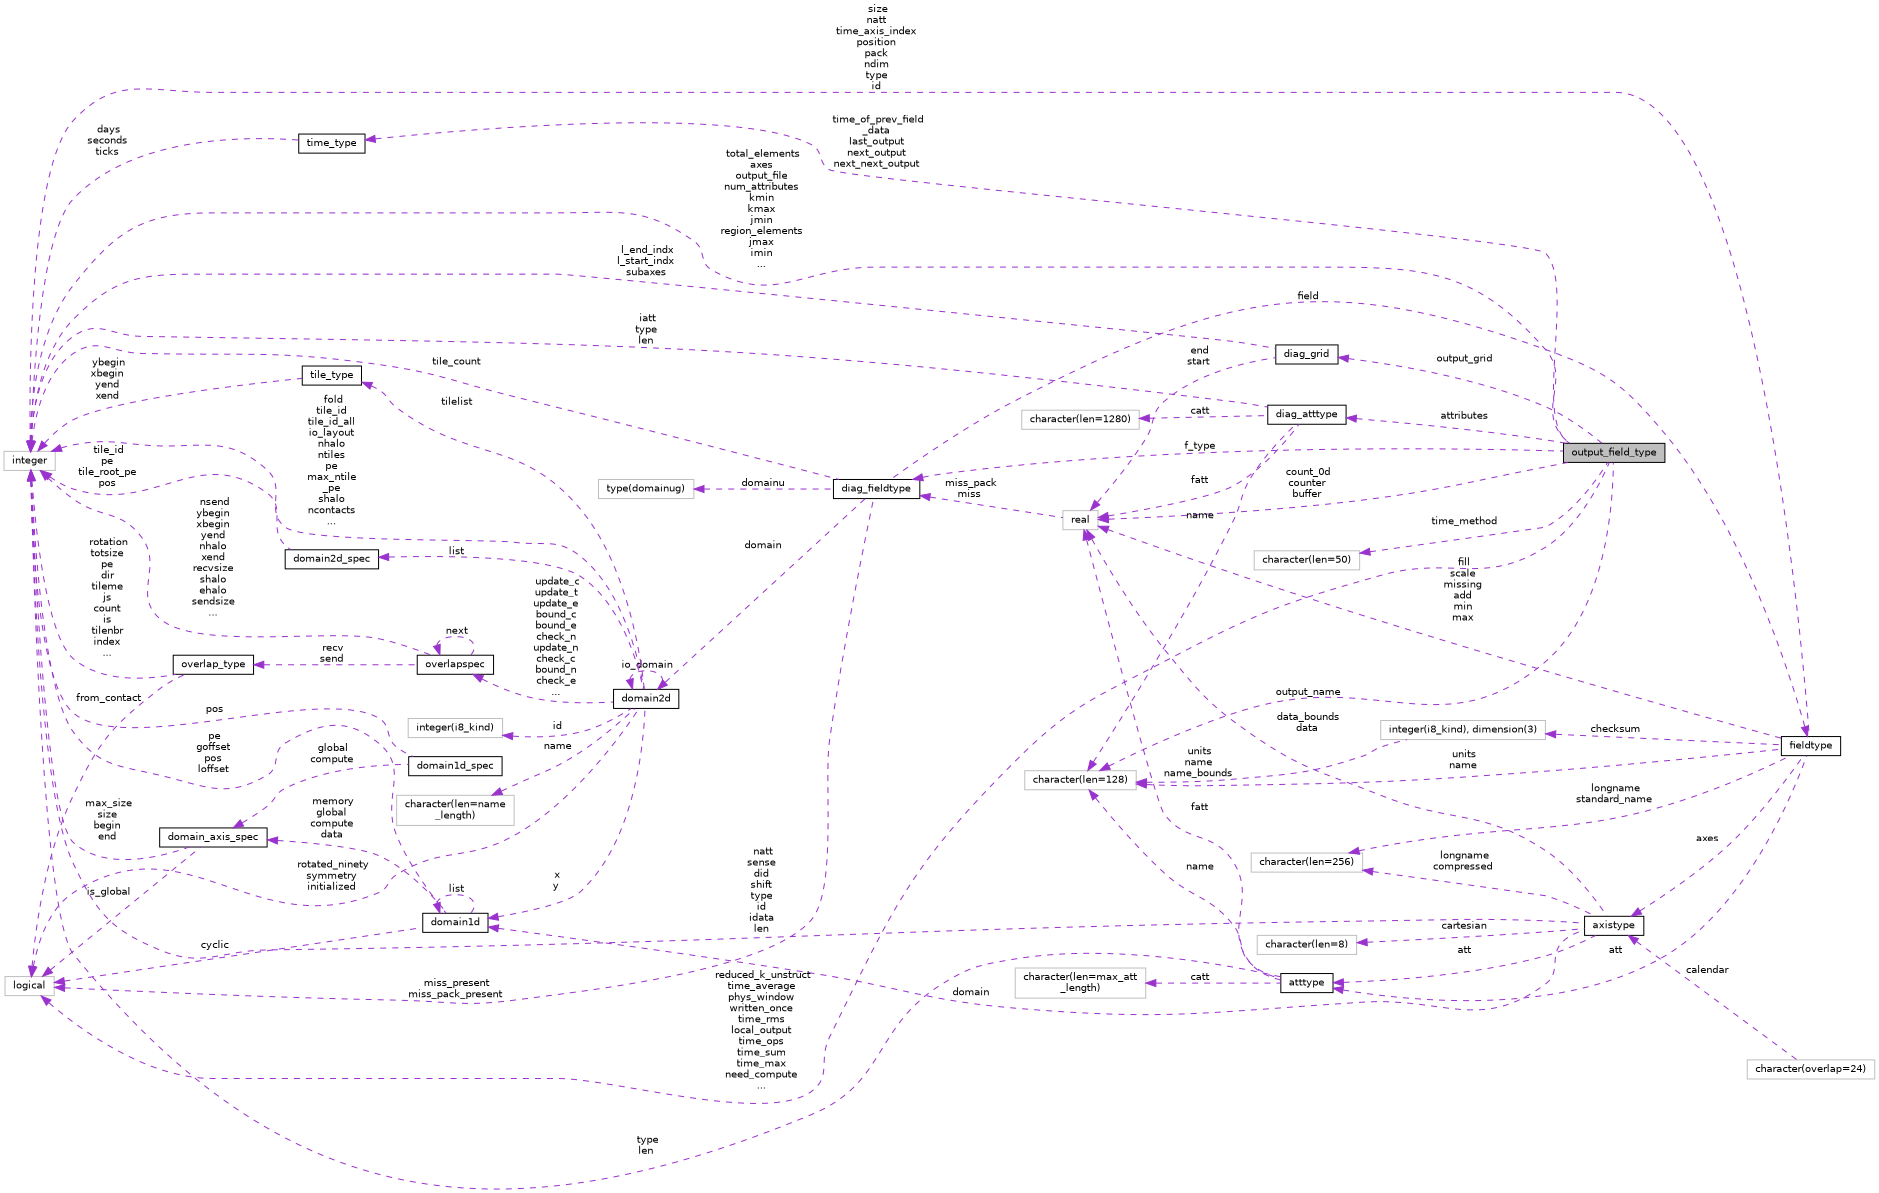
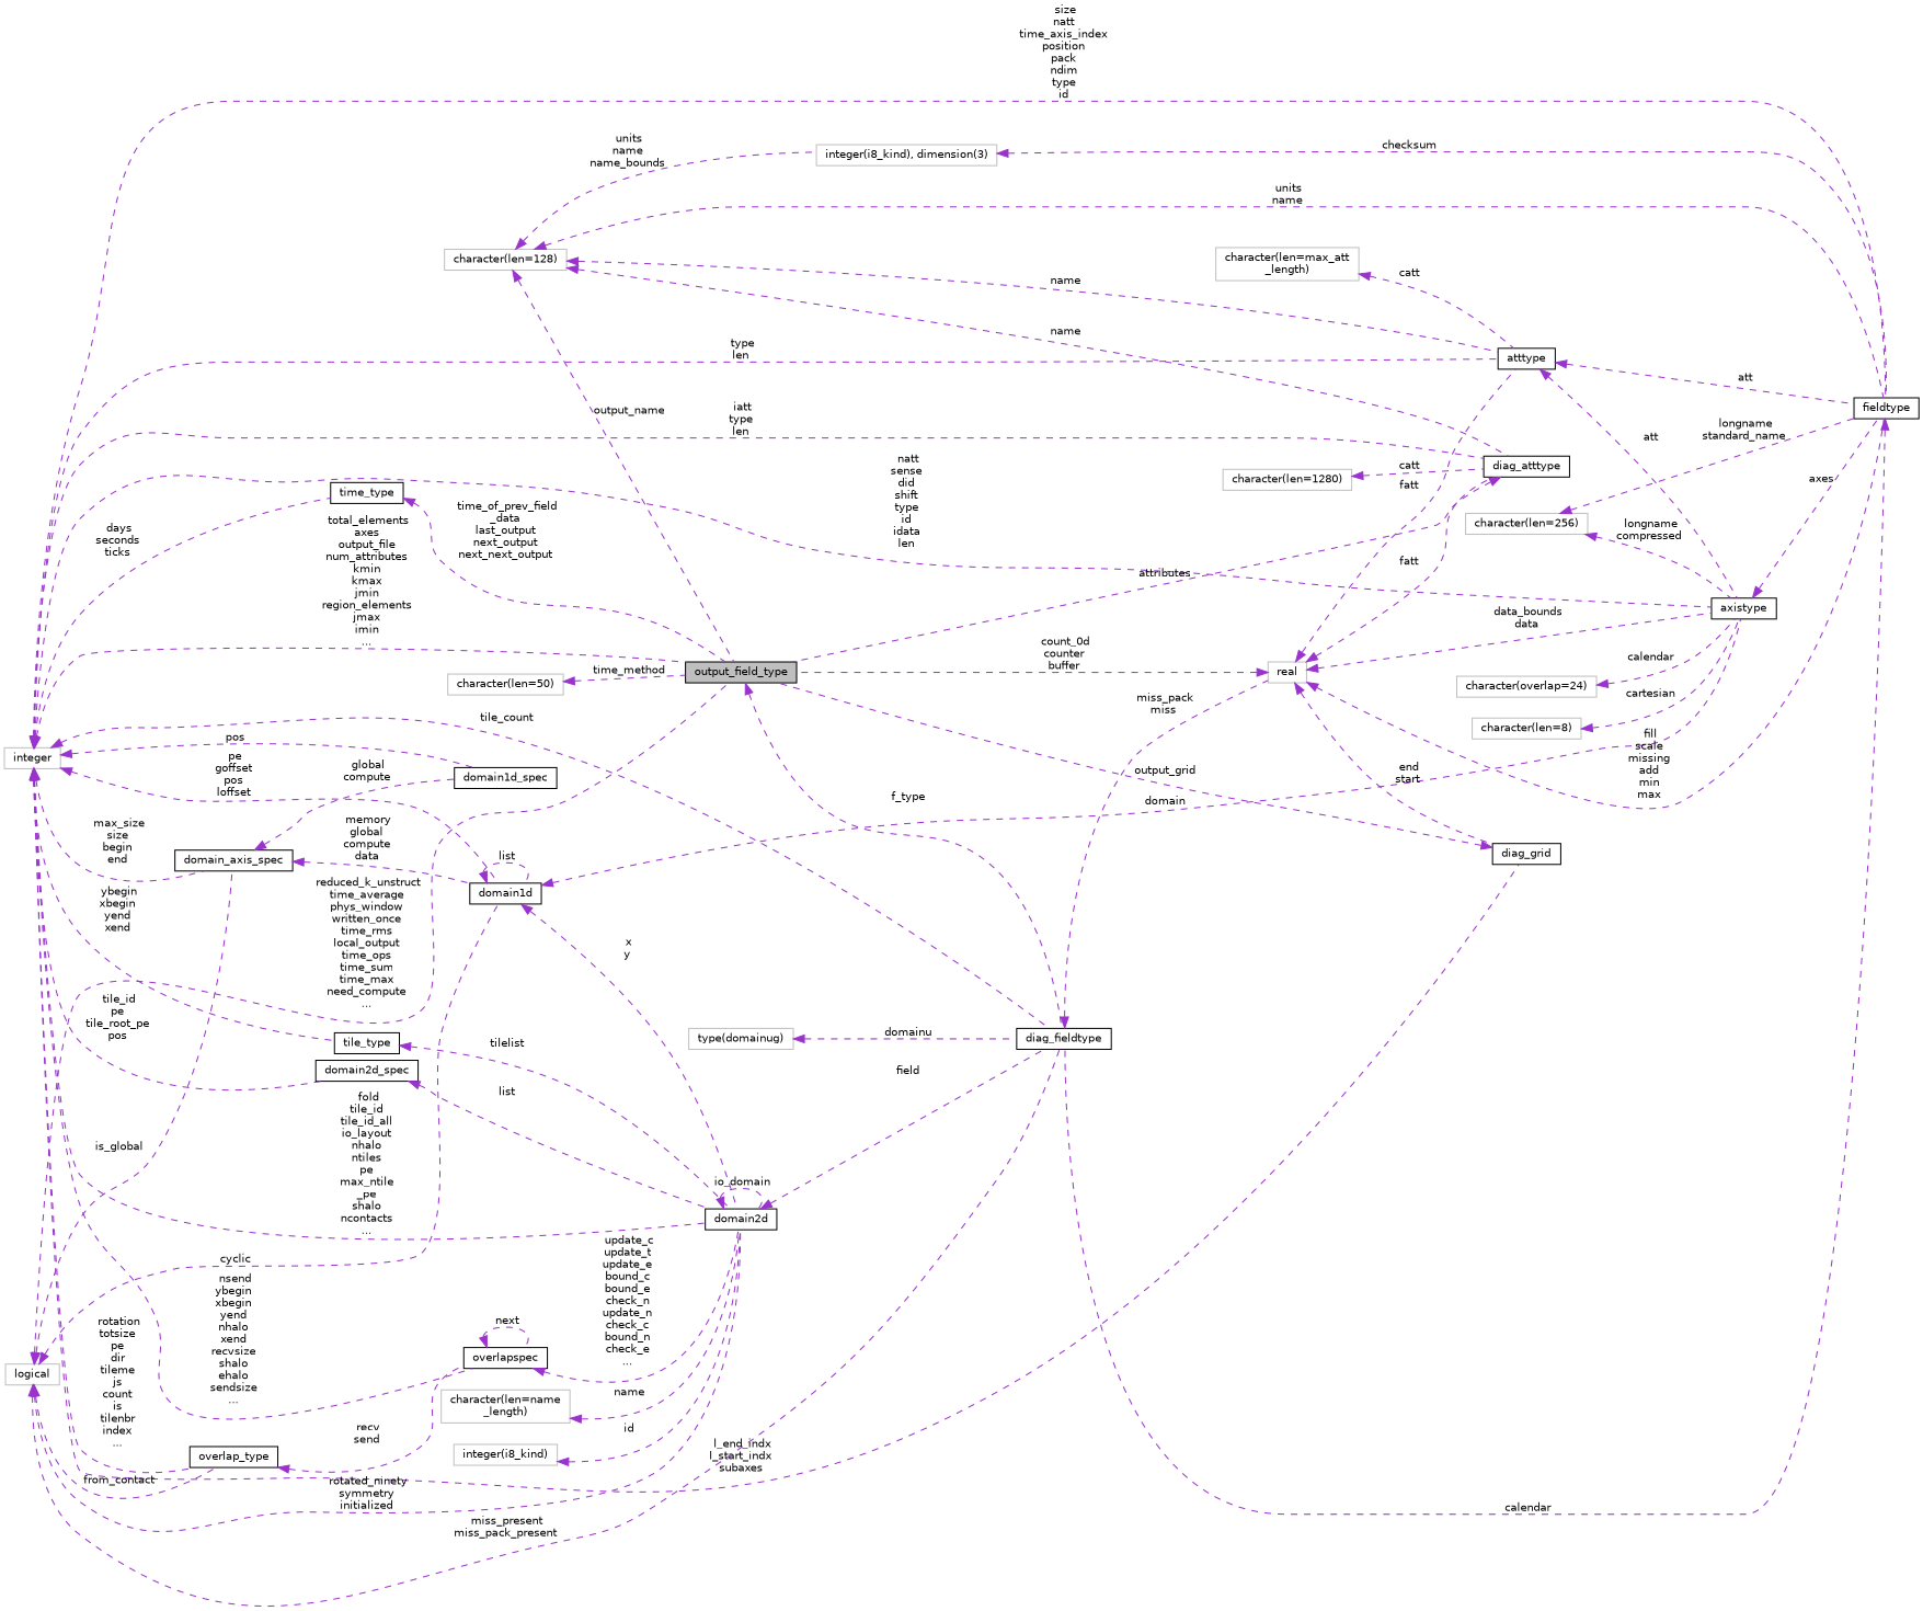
  digraph {
    rankdir=LR
    node [color=black fillcolor=white fontname=Helvetica fontsize=10 shape=record style=filled]
    edge [color=darkorchid3 dir=back fontname=Helvetica fontsize=10 labelfontname=Helvetica labelfontsize=10 style=dashed]
    n1 [fillcolor=grey75 fontcolor=black height=0.2 label=output_field_type width=0.4]
    n2 [height=0.2 label=time_type width=0.4]
    n3 [color=grey75 height=0.2 label=integer width=0.4]
    n4 [height=0.2 label=diag_atttype width=0.4]
    n5 [height=0.2 label=diag_fieldtype width=0.4]
    n6 [height=0.2 label=fieldtype width=0.4]
    n7 [height=0.2 label=atttype width=0.4]
    n8 [height=0.2 label=axistype width=0.4]
    n9 [height=0.2 label=domain1d width=0.4]
    n10 [height=0.2 label=domain_axis_spec width=0.4]
    n11 [height=0.2 label=domain2d width=0.4]
    n12 [height=0.2 label=overlapspec width=0.4]
    n13 [height=0.2 label=overlap_type width=0.4]
    n14 [height=0.2 label=domain2d_spec width=0.4]
    n15 [height=0.2 label=domain1d_spec width=0.4]
    n16 [height=0.2 label=tile_type width=0.4]
    n17 [height=0.2 label=diag_grid width=0.4]
    n18 [color=grey75 height=0.2 label=real width=0.4]
    n19 [color=grey75 height=0.2 label=logical width=0.4]
    n20 [color=grey75 height=0.2 label="character(len=1280)" width=0.4]
    n21 [color=grey75 height=0.2 label="character(len=128)" width=0.4]
    n22 [color=grey75 height=0.2 label="integer(i8_kind), dimension(3)" width=0.4]
    n23 [color=grey75 height=0.2 label="character(len=50)" width=0.4]
    n24 [color=grey75 height=0.2 label="character(len=256)" width=0.4]
    n25 [color=grey75 height=0.2 label="character(len=max_att\l_length)" width=0.4]
    n26 [color=grey75 height=0.2 label="character(len=8)" width=0.4]
    n27 [color=grey75 height=0.2 label="character(overlap=24)" width=0.4]
    n28 [color=grey75 height=0.2 label="integer(i8_kind)" width=0.4]
    n29 [color=grey75 height=0.2 label="character(len=name\l_length)" width=0.4]
    n30 [color=grey75 height=0.2 label="type(domainug)" width=0.4]
    n2 -> n1 [label=" time_of_prev_field\l_data\nlast_output\nnext_output\nnext_next_output"]
    n3 -> n1 [label=" total_elements\naxes\noutput_file\nnum_attributes\nkmin\nkmax\njmin\nregion_elements\njmax\nimin\n..."]
    n3 -> n2 [label=" days\nseconds\nticks"]
    n3 -> n4 [label=" iatt\ntype\nlen"]
    n3 -> n5 [label=" tile_count"]
    n3 -> n6 [label=" size\nnatt\ntime_axis_index\nposition\npack\nndim\ntype\nid"]
    n3 -> n7 [label=" type\nlen"]
    n3 -> n8 [label=" natt\nsense\ndid\nshift\ntype\nid\nidata\nlen"]
    n3 -> n9 [label=" pe\ngoffset\npos\nloffset"]
    n3 -> n10 [label=" max_size\nsize\nbegin\nend"]
    n3 -> n11 [label=" fold\ntile_id\ntile_id_all\nio_layout\nnhalo\nntiles\npe\nmax_ntile\l_pe\nshalo\nncontacts\n..."]
    n3 -> n12 [label=" nsend\nybegin\nxbegin\nyend\nnhalo\nxend\nrecvsize\nshalo\nehalo\nsendsize\n..."]
    n3 -> n13 [label=" rotation\ntotsize\npe\ndir\ntileme\njs\ncount\nis\ntilenbr\nindex\n..."]
    n3 -> n14 [label=" tile_id\npe\ntile_root_pe\npos"]
    n3 -> n15 [label=" pos"]
    n3 -> n16 [label=" ybegin\nxbegin\nyend\nxend"]
    n3 -> n17 [label=" l_end_indx\nl_start_indx\nsubaxes"]
    n4 -> n1 [label=" attributes"]
-   n5 -> n1 [label=" f_type"]
+   n1 -> n5 [label=" f_type"]
    n5 -> n18 [label=" miss_pack\nmiss"]
-   n6 -> n5 [label=" field"]
+   n6 -> n5 [label=" calendar"]
    n7 -> n6 [label=" att"]
    n7 -> n8 [label=" att"]
    n8 -> n6 [label=" axes"]
    n9 -> n8 [label=" domain"]
    n9 -> n9 [label=" list"]
    n9 -> n11 [label=" x\ny"]
    n10 -> n9 [label=" memory\nglobal\ncompute\ndata"]
    n10 -> n15 [label=" global\ncompute"]
-   n11 -> n5 [label=" domain"]
+   n11 -> n5 [label=" field"]
    n11 -> n11 [label=" io_domain"]
    n12 -> n11 [label=" update_c\nupdate_t\nupdate_e\nbound_c\nbound_e\ncheck_n\nupdate_n\ncheck_c\nbound_n\ncheck_e\n..."]
    n12 -> n12 [label=" next"]
    n13 -> n12 [label=" recv\nsend"]
    n14 -> n11 [label=" list"]
    n16 -> n11 [label=" tilelist"]
    n17 -> n1 [label=" output_grid"]
    n18 -> n1 [label=" count_0d\ncounter\nbuffer"]
    n18 -> n4 [label=" fatt"]
    n18 -> n6 [label=" fill\nscale\nmissing\nadd\nmin\nmax"]
    n18 -> n7 [label=" fatt"]
    n18 -> n8 [label=" data_bounds\ndata"]
    n18 -> n17 [label=" end\nstart"]
    n19 -> n1 [label=" reduced_k_unstruct\ntime_average\nphys_window\nwritten_once\ntime_rms\nlocal_output\ntime_ops\ntime_sum\ntime_max\nneed_compute\n..."]
    n19 -> n5 [label=" miss_present\nmiss_pack_present"]
    n19 -> n9 [label=" cyclic"]
    n19 -> n10 [label=" is_global"]
    n19 -> n11 [label=" rotated_ninety\nsymmetry\ninitialized"]
    n19 -> n13 [label=" from_contact"]
    n20 -> n4 [label=" catt"]
    n21 -> n1 [label=" output_name"]
    n21 -> n4 [label=" name"]
    n21 -> n6 [label=" units\nname"]
    n21 -> n7 [label=" name"]
    n21 -> n22 [label=" units\nname\nname_bounds"]
    n22 -> n6 [label=" checksum"]
    n23 -> n1 [label=" time_method"]
    n24 -> n6 [label=" longname\nstandard_name"]
    n24 -> n8 [label=" longname\ncompressed"]
    n25 -> n7 [label=" catt"]
    n26 -> n8 [label=" cartesian"]
-   n8 -> n27 [label=" calendar"]
+   n27 -> n8 [label=" calendar"]
    n28 -> n11 [label=" id"]
    n29 -> n11 [label=" name"]
    n30 -> n5 [label=" domainu"]
  }
